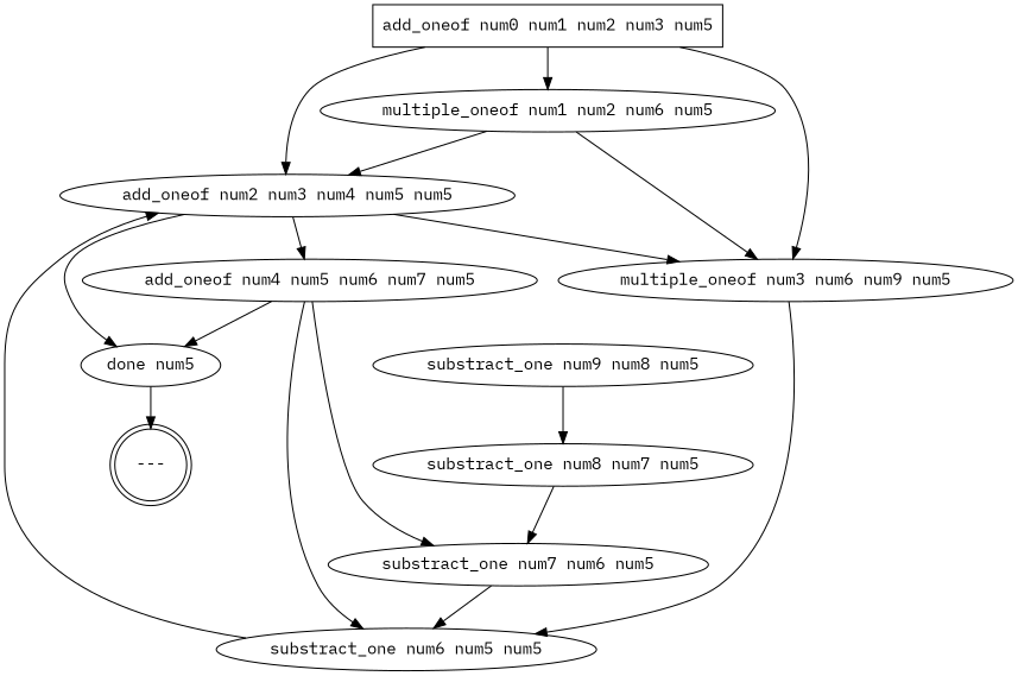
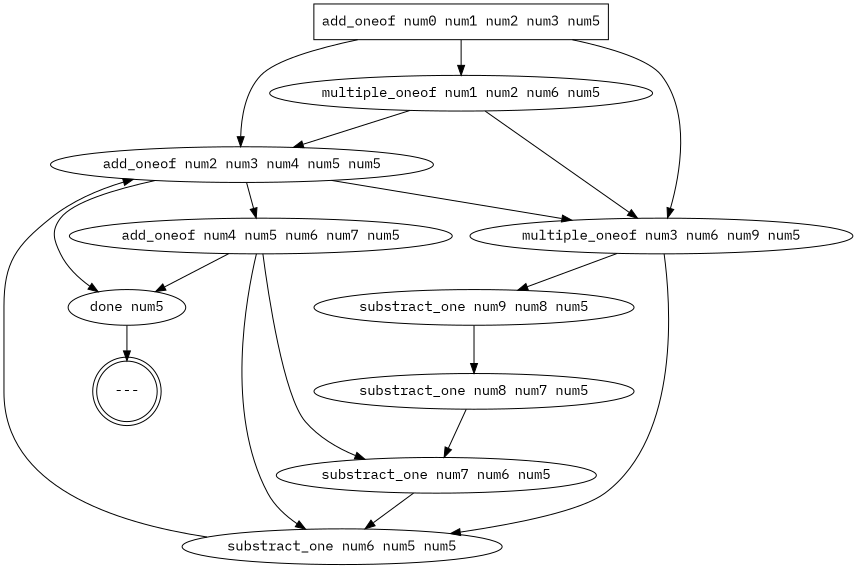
  digraph {
    fontname="IBM Plex Mono"
    node [fontname="IBM Plex Mono"]
    edge [fontname="IBM Plex Mono"]
    n1 [label="---" shape=doublecircle]
    n2 [label="done num5"]
    n3 [label="substract_one num6 num5 num5"]
    n4 [label="add_oneof num2 num3 num4 num5 num5"]
    n5 [label="multiple_oneof num3 num6 num9 num5"]
    n6 [label="substract_one num9 num8 num5"]
    n7 [label="substract_one num8 num7 num5"]
    n8 [label="add_oneof num0 num1 num2 num3 num5" shape=box]
    n9 [label="multiple_oneof num1 num2 num6 num5"]
    n10 [label="add_oneof num4 num5 num6 num7 num5"]
    n11 [label="substract_one num7 num6 num5"]
    n2 -> n1
    n3 -> n4
    n4 -> n2
    n4 -> n5
    n4 -> n10
    n5 -> n3
+   n5 -> n6
    n6 -> n7
    n7 -> n11
    n8 -> n4
    n8 -> n5
    n8 -> n9
    n9 -> n4
    n9 -> n5
    n10 -> n2
    n10 -> n3
    n10 -> n11
    n11 -> n3
  }
